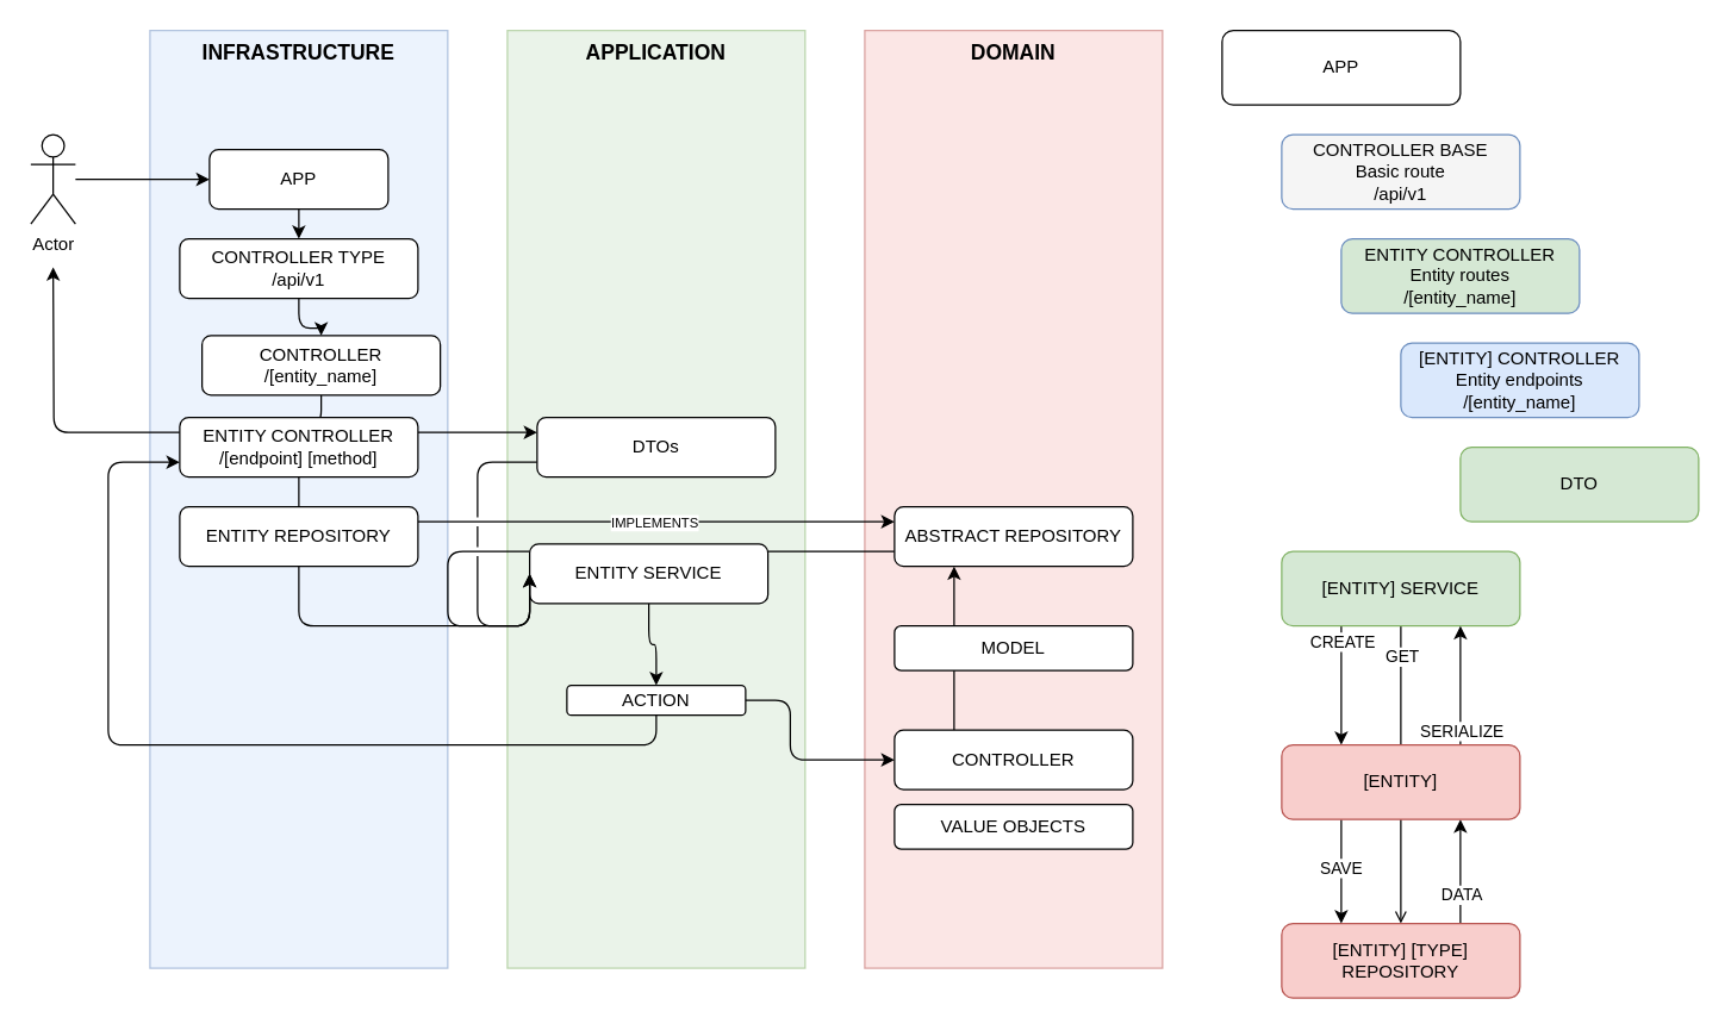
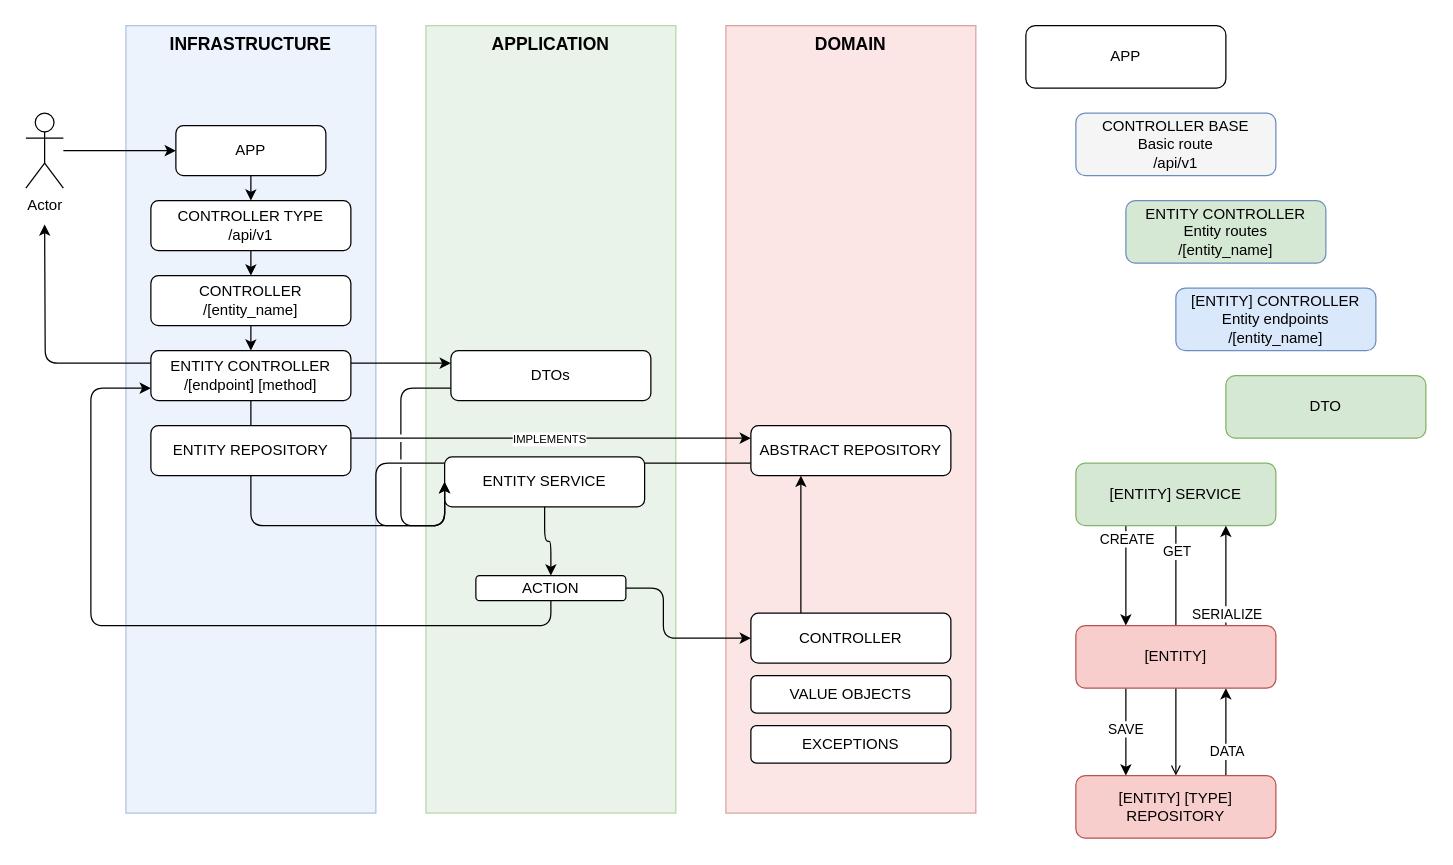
  <mxCell id="0" />
  <mxCell id="1" parent="0" />
  <mxCell id="2" value="DOMAIN" style="rounded=0;whiteSpace=wrap;html=1;fontFamily=Helvetica;fontSize=14;labelBackgroundColor=none;strokeColor=#b85450;fillColor=#f8cecc;opacity=50;verticalAlign=top;fontStyle=1" parent="1" vertex="1"><mxGeometry x="580" y="20" width="200" height="630" as="geometry" /></mxCell>
  <mxCell id="3" value="APPLICATION" style="rounded=0;whiteSpace=wrap;html=1;fontFamily=Helvetica;fontSize=14;labelBackgroundColor=none;strokeColor=#82b366;fillColor=#d5e8d4;opacity=50;verticalAlign=top;fontStyle=1" parent="1" vertex="1"><mxGeometry x="340" y="20" width="200" height="630" as="geometry" /></mxCell>
  <mxCell id="4" value="INFRASTRUCTURE" style="rounded=0;whiteSpace=wrap;html=1;fontFamily=Helvetica;fontSize=14;labelBackgroundColor=none;strokeColor=#6c8ebf;fillColor=#dae8fc;opacity=50;verticalAlign=top;fontStyle=1" parent="1" vertex="1"><mxGeometry y="20" width="200" height="630" as="geometry" x="100" /></mxCell>
  <mxCell id="5" style="edgeStyle=orthogonalEdgeStyle;shape=connector;curved=0;rounded=1;orthogonalLoop=1;jettySize=auto;html=1;strokeColor=default;align=center;verticalAlign=middle;fontFamily=Helvetica;fontSize=11;fontColor=default;labelBackgroundColor=default;endArrow=classic;" parent="1" source="6" target="8" edge="1"><mxGeometry relative="1" as="geometry" /></mxCell>
  <mxCell id="6" value="Actor" style="shape=umlActor;verticalLabelPosition=bottom;verticalAlign=top;html=1;outlineConnect=0;" parent="1" vertex="1"><mxGeometry x="20" y="90" width="30" height="60" as="geometry" /></mxCell>
  <mxCell id="7" style="edgeStyle=orthogonalEdgeStyle;shape=connector;curved=0;rounded=1;orthogonalLoop=1;jettySize=auto;html=1;strokeColor=default;align=center;verticalAlign=middle;fontFamily=Helvetica;fontSize=11;fontColor=default;labelBackgroundColor=default;endArrow=classic;" parent="1" source="8" target="10" edge="1"><mxGeometry relative="1" as="geometry" /></mxCell>
  <mxCell id="8" value="APP" style="rounded=1;whiteSpace=wrap;html=1;" parent="1" vertex="1"><mxGeometry x="140" y="100" width="120" height="40" as="geometry" /></mxCell>
  <mxCell id="9" style="edgeStyle=orthogonalEdgeStyle;shape=connector;curved=0;rounded=1;orthogonalLoop=1;jettySize=auto;html=1;exitX=0.5;exitY=1;exitDx=0;exitDy=0;strokeColor=default;align=center;verticalAlign=middle;fontFamily=Helvetica;fontSize=11;fontColor=default;labelBackgroundColor=default;endArrow=classic;" parent="1" source="10" target="12" edge="1"><mxGeometry relative="1" as="geometry" /></mxCell>
  <mxCell id="10" value="CONTROLLER TYPE&lt;div&gt;/api/v1&lt;/div&gt;" style="rounded=1;whiteSpace=wrap;html=1;" parent="1" vertex="1"><mxGeometry x="120" y="160" width="160" height="40" as="geometry" /></mxCell>
  <mxCell id="11" style="edgeStyle=orthogonalEdgeStyle;shape=connector;curved=0;rounded=1;orthogonalLoop=1;jettySize=auto;html=1;exitX=0.5;exitY=1;exitDx=0;exitDy=0;strokeColor=default;align=center;verticalAlign=middle;fontFamily=Helvetica;fontSize=11;fontColor=default;labelBackgroundColor=default;endArrow=classic;" parent="1" source="12" target="15" edge="1"><mxGeometry relative="1" as="geometry" /></mxCell>
- <mxCell id="12" value="CONTROLLER&lt;div&gt;/[entity_name]&lt;/div&gt;" style="rounded=1;whiteSpace=wrap;html=1;" parent="1" vertex="1"><mxGeometry x="135" y="225" width="160" height="40" as="geometry" /></mxCell>
+ <mxCell id="12" value="CONTROLLER&lt;div&gt;/[entity_name]&lt;/div&gt;" style="rounded=1;whiteSpace=wrap;html=1;" parent="1" vertex="1"><mxGeometry x="120" y="220" width="160" height="40" as="geometry" /></mxCell>
  <mxCell id="13" style="edgeStyle=orthogonalEdgeStyle;shape=connector;curved=0;rounded=1;orthogonalLoop=1;jettySize=auto;html=1;exitX=1;exitY=0.25;exitDx=0;exitDy=0;entryX=0;entryY=0.25;entryDx=0;entryDy=0;strokeColor=default;align=center;verticalAlign=middle;fontFamily=Helvetica;fontSize=11;fontColor=default;labelBackgroundColor=default;endArrow=classic;jumpStyle=gap;" parent="1" source="15" target="32" edge="1"><mxGeometry relative="1" as="geometry" /></mxCell>
  <mxCell id="14" style="edgeStyle=orthogonalEdgeStyle;shape=connector;curved=0;rounded=1;orthogonalLoop=1;jettySize=auto;html=1;exitX=0;exitY=0.25;exitDx=0;exitDy=0;strokeColor=default;align=center;verticalAlign=middle;fontFamily=Helvetica;fontSize=11;fontColor=default;labelBackgroundColor=default;endArrow=classic;" parent="1" source="15" edge="1"><mxGeometry relative="1" as="geometry"><mxPoint x="35" y="179" as="targetPoint" /></mxGeometry></mxCell>
  <mxCell id="15" value="ENTITY CONTROLLER&lt;div&gt;/[endpoint] [method]&lt;/div&gt;" style="rounded=1;whiteSpace=wrap;html=1;" parent="1" vertex="1"><mxGeometry x="120" y="280" width="160" height="40" as="geometry" /></mxCell>
  <mxCell id="16" style="edgeStyle=orthogonalEdgeStyle;shape=connector;curved=0;rounded=1;orthogonalLoop=1;jettySize=auto;html=1;strokeColor=default;align=center;verticalAlign=middle;fontFamily=Helvetica;fontSize=11;fontColor=default;labelBackgroundColor=default;endArrow=classic;exitX=0;exitY=0.75;exitDx=0;exitDy=0;entryX=0;entryY=0.5;entryDx=0;entryDy=0;jumpStyle=gap;" parent="1" source="23" target="18" edge="1"><mxGeometry relative="1" as="geometry"><Array as="points"><mxPoint x="300" y="370" /><mxPoint x="300" y="420" /></Array></mxGeometry></mxCell>
  <mxCell id="17" style="edgeStyle=orthogonalEdgeStyle;shape=connector;curved=0;rounded=1;orthogonalLoop=1;jettySize=auto;html=1;exitX=0.5;exitY=1;exitDx=0;exitDy=0;strokeColor=default;align=center;verticalAlign=middle;fontFamily=Helvetica;fontSize=11;fontColor=default;labelBackgroundColor=default;endArrow=classic;" parent="1" source="18" target="26" edge="1"><mxGeometry relative="1" as="geometry" /></mxCell>
  <mxCell id="18" value="ENTITY SERVICE" style="rounded=1;whiteSpace=wrap;html=1;" parent="1" vertex="1"><mxGeometry x="355" y="365" width="160" height="40" as="geometry" /></mxCell>
  <mxCell id="19" style="edgeStyle=orthogonalEdgeStyle;rounded=0;orthogonalLoop=1;jettySize=auto;html=1;exitX=1;exitY=0.25;exitDx=0;exitDy=0;entryX=0;entryY=0.25;entryDx=0;entryDy=0;jumpStyle=gap;" parent="1" source="22" target="23" edge="1"><mxGeometry relative="1" as="geometry" /></mxCell>
  <mxCell id="20" value="IMPLEMENTS" style="edgeLabel;html=1;align=center;verticalAlign=middle;resizable=0;points=[];fontSize=9;" parent="19" vertex="1" connectable="0"><mxGeometry x="-0.695" relative="1" as="geometry"><mxPoint x="109" as="offset" /></mxGeometry></mxCell>
  <mxCell id="21" style="edgeStyle=orthogonalEdgeStyle;shape=connector;curved=0;rounded=1;orthogonalLoop=1;jettySize=auto;html=1;entryX=0;entryY=0.5;entryDx=0;entryDy=0;strokeColor=default;align=center;verticalAlign=middle;fontFamily=Helvetica;fontSize=11;fontColor=default;labelBackgroundColor=default;endArrow=classic;jumpStyle=gap;" parent="1" source="15" target="18" edge="1"><mxGeometry relative="1" as="geometry"><Array as="points"><mxPoint x="200" y="420" /></Array></mxGeometry></mxCell>
  <mxCell id="22" value="ENTITY REPOSITORY" style="rounded=1;whiteSpace=wrap;html=1;" parent="1" vertex="1"><mxGeometry x="120" y="340" width="160" height="40" as="geometry" /></mxCell>
  <mxCell id="23" value="ABSTRACT REPOSITORY" style="rounded=1;whiteSpace=wrap;html=1;" parent="1" vertex="1"><mxGeometry x="600" y="340" width="160" height="40" as="geometry" /></mxCell>
  <mxCell id="24" style="edgeStyle=orthogonalEdgeStyle;shape=connector;curved=0;rounded=1;orthogonalLoop=1;jettySize=auto;html=1;exitX=1;exitY=0.5;exitDx=0;exitDy=0;strokeColor=default;align=center;verticalAlign=middle;fontFamily=Helvetica;fontSize=11;fontColor=default;labelBackgroundColor=default;endArrow=classic;" parent="1" source="26" target="28" edge="1"><mxGeometry relative="1" as="geometry"><Array as="points"><mxPoint x="530" y="470" /><mxPoint x="530" y="510" /></Array></mxGeometry></mxCell>
  <mxCell id="25" style="edgeStyle=orthogonalEdgeStyle;shape=connector;curved=0;rounded=1;orthogonalLoop=1;jettySize=auto;html=1;exitX=0.5;exitY=1;exitDx=0;exitDy=0;strokeColor=default;align=center;verticalAlign=middle;fontFamily=Helvetica;fontSize=11;fontColor=default;labelBackgroundColor=default;endArrow=classic;entryX=0;entryY=0.75;entryDx=0;entryDy=0;" parent="1" source="26" target="15" edge="1"><mxGeometry relative="1" as="geometry"><Array as="points"><mxPoint x="440" y="500" /><mxPoint x="72" y="500" /><mxPoint x="72" y="310" /></Array></mxGeometry></mxCell>
  <mxCell id="26" value="ACTION" style="rounded=1;whiteSpace=wrap;html=1;" parent="1" vertex="1"><mxGeometry x="380" y="460" width="120" height="20" as="geometry" /></mxCell>
  <mxCell id="27" style="edgeStyle=orthogonalEdgeStyle;shape=connector;curved=0;rounded=1;orthogonalLoop=1;jettySize=auto;html=1;exitX=0.25;exitY=0;exitDx=0;exitDy=0;entryX=0.25;entryY=1;entryDx=0;entryDy=0;strokeColor=default;align=center;verticalAlign=middle;fontFamily=Helvetica;fontSize=11;fontColor=default;labelBackgroundColor=default;endArrow=classic;" parent="1" source="28" target="23" edge="1"><mxGeometry relative="1" as="geometry" /></mxCell>
  <mxCell id="28" value="CONTROLLER" style="rounded=1;whiteSpace=wrap;html=1;" parent="1" vertex="1"><mxGeometry x="600" y="490" width="160" height="40" as="geometry" /></mxCell>
+ <mxCell id="29" value="EXCEPTIONS" style="rounded=1;whiteSpace=wrap;html=1;" parent="1" vertex="1"><mxGeometry x="600" y="580" width="160" height="30" as="geometry" /></mxCell>
  <mxCell id="30" value="VALUE OBJECTS" style="rounded=1;whiteSpace=wrap;html=1;" parent="1" vertex="1"><mxGeometry x="600" y="540" width="160" height="30" as="geometry" /></mxCell>
  <mxCell id="31" style="edgeStyle=orthogonalEdgeStyle;shape=connector;curved=0;rounded=1;orthogonalLoop=1;jettySize=auto;html=1;exitX=0;exitY=0.75;exitDx=0;exitDy=0;entryX=0;entryY=0.5;entryDx=0;entryDy=0;strokeColor=default;align=center;verticalAlign=middle;fontFamily=Helvetica;fontSize=11;fontColor=default;labelBackgroundColor=default;endArrow=classic;jumpStyle=gap;" parent="1" source="32" target="18" edge="1"><mxGeometry relative="1" as="geometry"><Array as="points"><mxPoint x="320" y="310" /><mxPoint x="320" y="420" /></Array></mxGeometry></mxCell>
  <mxCell id="32" value="DTOs" style="rounded=1;whiteSpace=wrap;html=1;" parent="1" vertex="1"><mxGeometry x="360" y="280" width="160" height="40" as="geometry" /></mxCell>
- <mxCell id="33" value="MODEL" style="rounded=1;whiteSpace=wrap;html=1;" parent="1" vertex="1"><mxGeometry x="600" y="420" width="160" height="30" as="geometry" /></mxCell>
  <mxCell id="34" value="APP" style="rounded=1;whiteSpace=wrap;html=1;" vertex="1" parent="1"><mxGeometry x="820" y="20" width="160" height="50" as="geometry" /></mxCell>
  <mxCell id="35" value="CONTROLLER BASE&lt;div&gt;Basic route&lt;/div&gt;&lt;div&gt;/api/v1&lt;/div&gt;" style="rounded=1;whiteSpace=wrap;html=1;fillColor=#f5f5f5;strokeColor=#6c8ebf;" vertex="1" parent="1"><mxGeometry x="860" y="90" width="160" height="50" as="geometry" /></mxCell>
  <mxCell id="36" value="ENTITY CONTROLLER&lt;div&gt;Entity routes&lt;/div&gt;&lt;div&gt;/[entity_name]&lt;/div&gt;" style="rounded=1;whiteSpace=wrap;html=1;fillColor=#d5e8d4;strokeColor=#6c8ebf;" vertex="1" parent="1"><mxGeometry x="900" y="160" width="160" height="50" as="geometry" /></mxCell>
  <mxCell id="37" value="[ENTITY] CONTROLLER&lt;div&gt;Entity endpoints&lt;/div&gt;&lt;div&gt;/[entity_name]&lt;/div&gt;" style="rounded=1;whiteSpace=wrap;html=1;fillColor=#dae8fc;strokeColor=#6c8ebf;" vertex="1" parent="1"><mxGeometry x="940" y="230" width="160" height="50" as="geometry" /></mxCell>
  <mxCell id="38" value="DTO" style="rounded=1;whiteSpace=wrap;html=1;fillColor=#d5e8d4;strokeColor=#82b366;" vertex="1" parent="1"><mxGeometry x="980" y="300" width="160" height="50" as="geometry" /></mxCell>
  <mxCell id="39" style="edgeStyle=orthogonalEdgeStyle;rounded=0;orthogonalLoop=1;jettySize=auto;html=1;exitX=0.25;exitY=1;exitDx=0;exitDy=0;entryX=0.25;entryY=0;entryDx=0;entryDy=0;" edge="1" parent="1" source="43" target="51"><mxGeometry relative="1" as="geometry" /></mxCell>
  <mxCell id="40" value="CREATE" style="edgeLabel;html=1;align=center;verticalAlign=middle;resizable=0;points=[];" vertex="1" connectable="0" parent="39"><mxGeometry x="-0.029" y="-2" relative="1" as="geometry"><mxPoint x="2" y="-29" as="offset" /></mxGeometry></mxCell>
  <mxCell id="41" style="edgeStyle=orthogonalEdgeStyle;rounded=0;orthogonalLoop=1;jettySize=auto;html=1;endArrow=open;" edge="1" parent="1" source="43" target="46"><mxGeometry relative="1" as="geometry" /></mxCell>
  <mxCell id="42" value="GET" style="edgeLabel;html=1;align=center;verticalAlign=middle;resizable=0;points=[];" vertex="1" connectable="0" parent="41"><mxGeometry x="-0.65" y="-1" relative="1" as="geometry"><mxPoint x="1" y="-15" as="offset" /></mxGeometry></mxCell>
  <mxCell id="43" value="[ENTITY] SERVICE" style="rounded=1;whiteSpace=wrap;html=1;fillColor=#d5e8d4;strokeColor=#82b366;" vertex="1" parent="1"><mxGeometry x="860" y="370" width="160" height="50" as="geometry" /></mxCell>
  <mxCell id="44" style="edgeStyle=orthogonalEdgeStyle;rounded=0;orthogonalLoop=1;jettySize=auto;html=1;exitX=0.75;exitY=0;exitDx=0;exitDy=0;entryX=0.75;entryY=1;entryDx=0;entryDy=0;" edge="1" parent="1" source="46" target="51"><mxGeometry relative="1" as="geometry" /></mxCell>
  <mxCell id="45" value="DATA" style="edgeLabel;html=1;align=center;verticalAlign=middle;resizable=0;points=[];" vertex="1" connectable="0" parent="44"><mxGeometry x="-0.257" relative="1" as="geometry"><mxPoint y="6" as="offset" /></mxGeometry></mxCell>
  <mxCell id="46" value="[ENTITY] [TYPE] REPOSITORY" style="rounded=1;whiteSpace=wrap;html=1;fillColor=#f8cecc;strokeColor=#b85450;" vertex="1" parent="1"><mxGeometry x="860" y="620" width="160" height="50" as="geometry" /></mxCell>
  <mxCell id="47" style="edgeStyle=orthogonalEdgeStyle;rounded=0;orthogonalLoop=1;jettySize=auto;html=1;exitX=0.25;exitY=1;exitDx=0;exitDy=0;entryX=0.25;entryY=0;entryDx=0;entryDy=0;" edge="1" parent="1" source="51" target="46"><mxGeometry relative="1" as="geometry" /></mxCell>
  <mxCell id="48" value="SAVE" style="edgeLabel;html=1;align=center;verticalAlign=middle;resizable=0;points=[];" vertex="1" connectable="0" parent="47"><mxGeometry x="-0.1" y="-1" relative="1" as="geometry"><mxPoint as="offset" /></mxGeometry></mxCell>
  <mxCell id="49" style="edgeStyle=orthogonalEdgeStyle;rounded=0;orthogonalLoop=1;jettySize=auto;html=1;exitX=0.75;exitY=0;exitDx=0;exitDy=0;entryX=0.75;entryY=1;entryDx=0;entryDy=0;" edge="1" parent="1" source="51" target="43"><mxGeometry relative="1" as="geometry" /></mxCell>
  <mxCell id="50" value="SERIALIZE" style="edgeLabel;html=1;align=center;verticalAlign=middle;resizable=0;points=[];" vertex="1" connectable="0" parent="49"><mxGeometry x="-0.246" y="-1" relative="1" as="geometry"><mxPoint x="-1" y="20" as="offset" /></mxGeometry></mxCell>
  <mxCell id="51" value="[ENTITY]" style="rounded=1;whiteSpace=wrap;html=1;fillColor=#f8cecc;strokeColor=#b85450;" vertex="1" parent="1"><mxGeometry x="860" y="500" width="160" height="50" as="geometry" /></mxCell>
